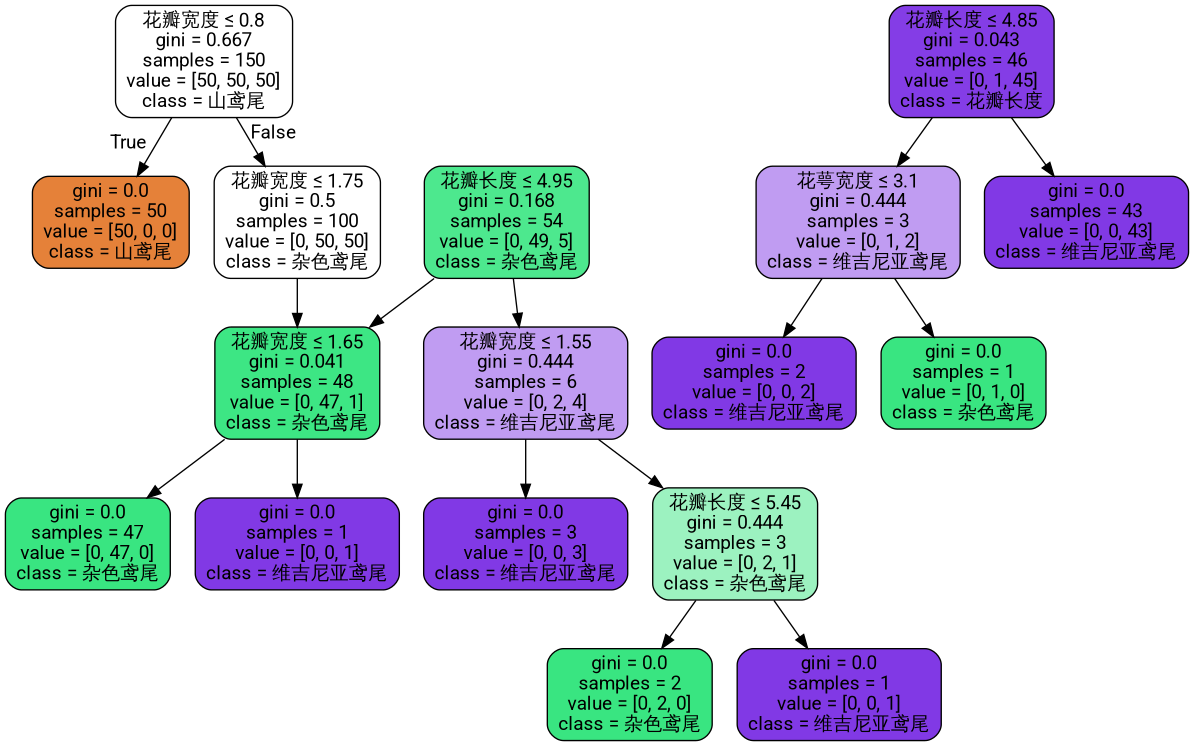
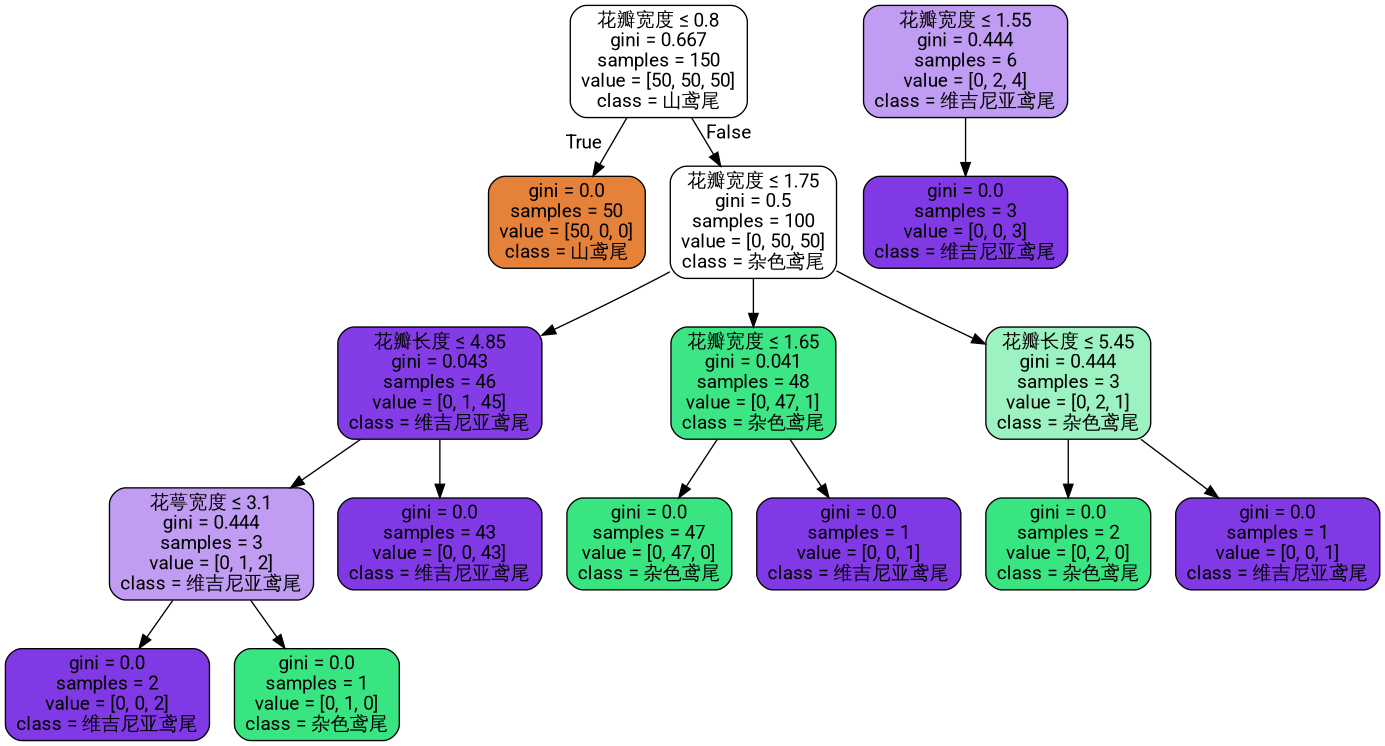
  digraph {
    fontname=Roboto
    node [color=black fillcolor="#8139e5" fontname=Roboto shape=box style="filled, rounded"]
    edge [fontname=Roboto]
    n1 [fillcolor="#ffffff" label=<花瓣宽度 &le; 0.8<br/>gini = 0.667<br/>samples = 150<br/>value = [50, 50, 50]<br/>class = 山鸢尾>]
    n2 [fillcolor="#e58139" label=<gini = 0.0<br/>samples = 50<br/>value = [50, 0, 0]<br/>class = 山鸢尾>]
    n3 [fillcolor="#ffffff" label=<花瓣宽度 &le; 1.75<br/>gini = 0.5<br/>samples = 100<br/>value = [0, 50, 50]<br/>class = 杂色鸢尾>]
-   n4 [fillcolor="#843de6" label=<花瓣长度 &le; 4.85<br/>gini = 0.043<br/>samples = 46<br/>value = [0, 1, 45]<br/>class = 花瓣长度>]
+   n4 [fillcolor="#843de6" label=<花瓣长度 &le; 4.85<br/>gini = 0.043<br/>samples = 46<br/>value = [0, 1, 45]<br/>class = 维吉尼亚鸢尾>]
    n5 [fillcolor="#3de684" label=<花瓣宽度 &le; 1.65<br/>gini = 0.041<br/>samples = 48<br/>value = [0, 47, 1]<br/>class = 杂色鸢尾>]
-   n6 [fillcolor="#4de88e" label=<花瓣长度 &le; 4.95<br/>gini = 0.168<br/>samples = 54<br/>value = [0, 49, 5]<br/>class = 杂色鸢尾>]
    n7 [fillcolor="#c09cf2" label=<花瓣宽度 &le; 1.55<br/>gini = 0.444<br/>samples = 6<br/>value = [0, 2, 4]<br/>class = 维吉尼亚鸢尾>]
    n8 [fillcolor="#c09cf2" label=<花萼宽度 &le; 3.1<br/>gini = 0.444<br/>samples = 3<br/>value = [0, 1, 2]<br/>class = 维吉尼亚鸢尾>]
    n9 [label=<gini = 0.0<br/>samples = 43<br/>value = [0, 0, 43]<br/>class = 维吉尼亚鸢尾>]
    n10 [fillcolor="#39e581" label=<gini = 0.0<br/>samples = 47<br/>value = [0, 47, 0]<br/>class = 杂色鸢尾>]
    n11 [label=<gini = 0.0<br/>samples = 1<br/>value = [0, 0, 1]<br/>class = 维吉尼亚鸢尾>]
    n12 [label=<gini = 0.0<br/>samples = 3<br/>value = [0, 0, 3]<br/>class = 维吉尼亚鸢尾>]
    n13 [fillcolor="#9cf2c0" label=<花瓣长度 &le; 5.45<br/>gini = 0.444<br/>samples = 3<br/>value = [0, 2, 1]<br/>class = 杂色鸢尾>]
    n14 [fillcolor="#39e581" label=<gini = 0.0<br/>samples = 2<br/>value = [0, 2, 0]<br/>class = 杂色鸢尾>]
    n15 [label=<gini = 0.0<br/>samples = 1<br/>value = [0, 0, 1]<br/>class = 维吉尼亚鸢尾>]
    n16 [label=<gini = 0.0<br/>samples = 2<br/>value = [0, 0, 2]<br/>class = 维吉尼亚鸢尾>]
    n17 [fillcolor="#39e581" label=<gini = 0.0<br/>samples = 1<br/>value = [0, 1, 0]<br/>class = 杂色鸢尾>]
    n1 -> n2 [headlabel=True labelangle=45 labeldistance=2.5]
    n1 -> n3 [headlabel=False labelangle=-45 labeldistance=2.5]
+   n3 -> n4
    n3 -> n5
    n4 -> n8
    n4 -> n9
    n5 -> n10
    n5 -> n11
-   n6 -> n5
-   n6 -> n7
    n7 -> n12
-   n7 -> n13
+   n3 -> n13
    n8 -> n16
    n8 -> n17
    n13 -> n14
    n13 -> n15
  }
